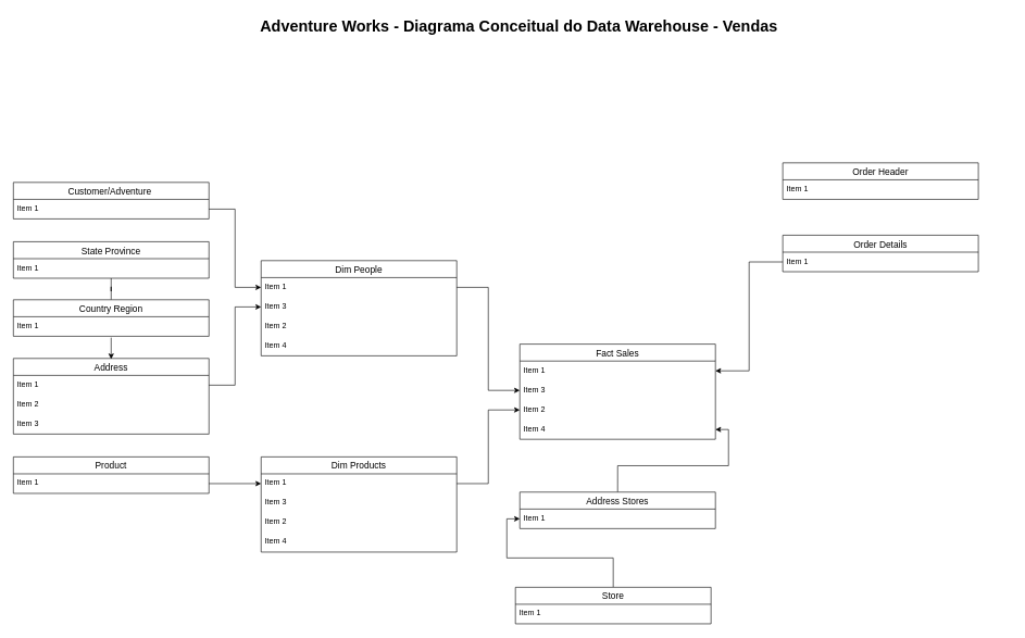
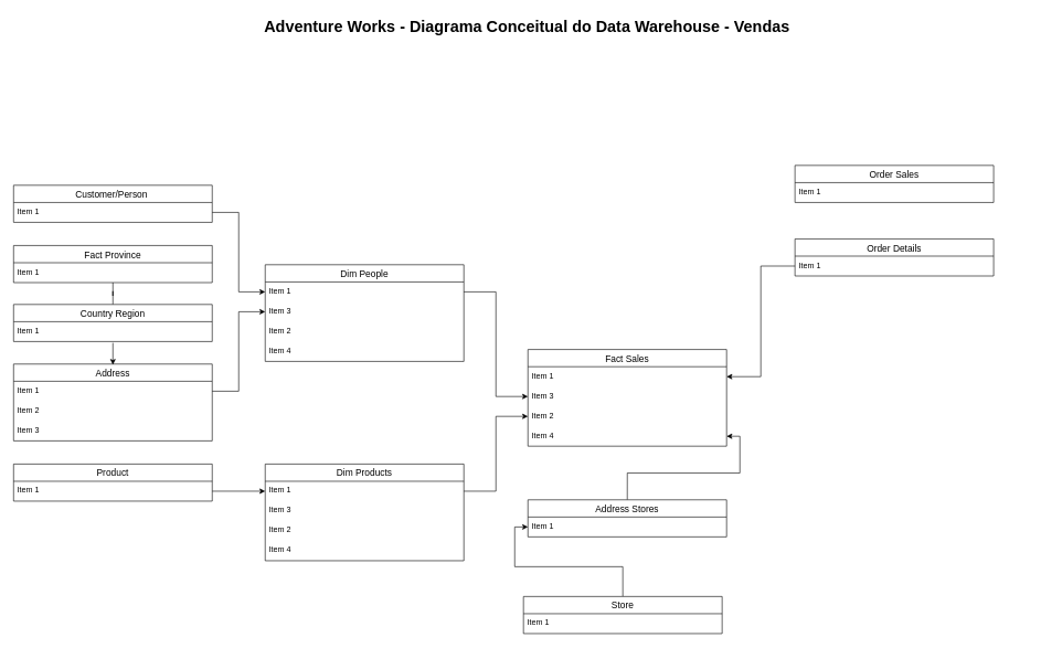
  <mxCell id="0" style=";html=1;" />
  <mxCell id="1" style=";html=1;" parent="0" />
  <mxCell id="2" value="Adventure Works - Diagrama Conceitual do Data Warehouse - Vendas" style="text;strokeColor=none;fillColor=none;html=1;fontSize=24;fontStyle=1;verticalAlign=middle;align=center;" parent="1" vertex="1"><mxGeometry x="40" y="20" width="1510" height="40" as="geometry" /></mxCell>
  <mxCell id="3" value="Dim People" style="swimlane;fontStyle=0;childLayout=stackLayout;horizontal=1;startSize=26;horizontalStack=0;resizeParent=1;resizeParentMax=0;resizeLast=0;collapsible=1;marginBottom=0;align=center;fontSize=14;" vertex="1" parent="1"><mxGeometry x="400" y="399" width="300" height="146" as="geometry" /></mxCell>
  <mxCell id="4" value="Item 1" style="text;strokeColor=none;fillColor=none;spacingLeft=4;spacingRight=4;overflow=hidden;rotatable=0;points=[[0,0.5],[1,0.5]];portConstraint=eastwest;fontSize=12;" vertex="1" parent="3"><mxGeometry y="26" width="300" height="30" as="geometry" /></mxCell>
  <mxCell id="5" value="Item 3" style="text;strokeColor=none;fillColor=none;spacingLeft=4;spacingRight=4;overflow=hidden;rotatable=0;points=[[0,0.5],[1,0.5]];portConstraint=eastwest;fontSize=12;" vertex="1" parent="3"><mxGeometry y="56" width="300" height="30" as="geometry" /></mxCell>
  <mxCell id="6" value="Item 2" style="text;strokeColor=none;fillColor=none;spacingLeft=4;spacingRight=4;overflow=hidden;rotatable=0;points=[[0,0.5],[1,0.5]];portConstraint=eastwest;fontSize=12;" vertex="1" parent="3"><mxGeometry y="86" width="300" height="30" as="geometry" /></mxCell>
  <mxCell id="7" value="Item 4" style="text;strokeColor=none;fillColor=none;spacingLeft=4;spacingRight=4;overflow=hidden;rotatable=0;points=[[0,0.5],[1,0.5]];portConstraint=eastwest;fontSize=12;" vertex="1" parent="3"><mxGeometry y="116" width="300" height="30" as="geometry" /></mxCell>
- <mxCell id="8" value="Customer/Adventure " style="swimlane;fontStyle=0;childLayout=stackLayout;horizontal=1;startSize=26;horizontalStack=0;resizeParent=1;resizeParentMax=0;resizeLast=0;collapsible=1;marginBottom=0;align=center;fontSize=14;" vertex="1" parent="1"><mxGeometry x="20" y="279" width="300" height="56" as="geometry" /></mxCell>
+ <mxCell id="8" value="Customer/Person " style="swimlane;fontStyle=0;childLayout=stackLayout;horizontal=1;startSize=26;horizontalStack=0;resizeParent=1;resizeParentMax=0;resizeLast=0;collapsible=1;marginBottom=0;align=center;fontSize=14;" vertex="1" parent="1"><mxGeometry x="20" y="279" width="300" height="56" as="geometry" /></mxCell>
  <mxCell id="9" value="Item 1" style="text;strokeColor=none;fillColor=none;spacingLeft=4;spacingRight=4;overflow=hidden;rotatable=0;points=[[0,0.5],[1,0.5]];portConstraint=eastwest;fontSize=12;" vertex="1" parent="8"><mxGeometry y="26" width="300" height="30" as="geometry" /></mxCell>
  <mxCell id="10" value="" style="edgeStyle=orthogonalEdgeStyle;rounded=0;orthogonalLoop=1;jettySize=auto;html=1;entryX=0.5;entryY=0;entryDx=0;entryDy=0;endArrow=none;" edge="1" parent="1" source="11" target="13"><mxGeometry relative="1" as="geometry" /></mxCell>
- <mxCell id="11" value="State Province" style="swimlane;fontStyle=0;childLayout=stackLayout;horizontal=1;startSize=26;horizontalStack=0;resizeParent=1;resizeParentMax=0;resizeLast=0;collapsible=1;marginBottom=0;align=center;fontSize=14;" vertex="1" parent="1"><mxGeometry x="20" y="370" width="300" height="56" as="geometry" /></mxCell>
+ <mxCell id="11" value="Fact Province" style="swimlane;fontStyle=0;childLayout=stackLayout;horizontal=1;startSize=26;horizontalStack=0;resizeParent=1;resizeParentMax=0;resizeLast=0;collapsible=1;marginBottom=0;align=center;fontSize=14;" vertex="1" parent="1"><mxGeometry x="20" y="370" width="300" height="56" as="geometry" /></mxCell>
  <mxCell id="12" value="Item 1" style="text;strokeColor=none;fillColor=none;spacingLeft=4;spacingRight=4;overflow=hidden;rotatable=0;points=[[0,0.5],[1,0.5]];portConstraint=eastwest;fontSize=12;" vertex="1" parent="11"><mxGeometry y="26" width="300" height="30" as="geometry" /></mxCell>
  <mxCell id="13" value="Country Region" style="swimlane;fontStyle=0;childLayout=stackLayout;horizontal=1;startSize=26;horizontalStack=0;resizeParent=1;resizeParentMax=0;resizeLast=0;collapsible=1;marginBottom=0;align=center;fontSize=14;" vertex="1" parent="1"><mxGeometry x="20" y="459" width="300" height="56" as="geometry" /></mxCell>
  <mxCell id="14" value="Item 1" style="text;strokeColor=none;fillColor=none;spacingLeft=4;spacingRight=4;overflow=hidden;rotatable=0;points=[[0,0.5],[1,0.5]];portConstraint=eastwest;fontSize=12;" vertex="1" parent="13"><mxGeometry y="26" width="300" height="30" as="geometry" /></mxCell>
  <mxCell id="15" value="Address" style="swimlane;fontStyle=0;childLayout=stackLayout;horizontal=1;startSize=26;horizontalStack=0;resizeParent=1;resizeParentMax=0;resizeLast=0;collapsible=1;marginBottom=0;align=center;fontSize=14;" vertex="1" parent="1"><mxGeometry x="20" y="549" width="300" height="116" as="geometry" /></mxCell>
  <mxCell id="16" value="Item 1" style="text;strokeColor=none;fillColor=none;spacingLeft=4;spacingRight=4;overflow=hidden;rotatable=0;points=[[0,0.5],[1,0.5]];portConstraint=eastwest;fontSize=12;" vertex="1" parent="15"><mxGeometry y="26" width="300" height="30" as="geometry" /></mxCell>
  <mxCell id="17" value="Item 2" style="text;strokeColor=none;fillColor=none;spacingLeft=4;spacingRight=4;overflow=hidden;rotatable=0;points=[[0,0.5],[1,0.5]];portConstraint=eastwest;fontSize=12;" vertex="1" parent="15"><mxGeometry y="56" width="300" height="30" as="geometry" /></mxCell>
  <mxCell id="18" value="Item 3" style="text;strokeColor=none;fillColor=none;spacingLeft=4;spacingRight=4;overflow=hidden;rotatable=0;points=[[0,0.5],[1,0.5]];portConstraint=eastwest;fontSize=12;" vertex="1" parent="15"><mxGeometry y="86" width="300" height="30" as="geometry" /></mxCell>
  <mxCell id="19" style="edgeStyle=orthogonalEdgeStyle;rounded=0;orthogonalLoop=1;jettySize=auto;html=1;" edge="1" parent="1" source="9" target="4"><mxGeometry relative="1" as="geometry" /></mxCell>
  <mxCell id="20" style="edgeStyle=orthogonalEdgeStyle;rounded=0;orthogonalLoop=1;jettySize=auto;html=1;exitX=1;exitY=0.5;exitDx=0;exitDy=0;" edge="1" parent="1" source="22" target="24"><mxGeometry relative="1" as="geometry" /></mxCell>
  <mxCell id="21" value="Product" style="swimlane;fontStyle=0;childLayout=stackLayout;horizontal=1;startSize=26;horizontalStack=0;resizeParent=1;resizeParentMax=0;resizeLast=0;collapsible=1;marginBottom=0;align=center;fontSize=14;" vertex="1" parent="1"><mxGeometry x="20" y="700" width="300" height="56" as="geometry" /></mxCell>
  <mxCell id="22" value="Item 1" style="text;strokeColor=none;fillColor=none;spacingLeft=4;spacingRight=4;overflow=hidden;rotatable=0;points=[[0,0.5],[1,0.5]];portConstraint=eastwest;fontSize=12;" vertex="1" parent="21"><mxGeometry y="26" width="300" height="30" as="geometry" /></mxCell>
  <mxCell id="23" value="Dim Products" style="swimlane;fontStyle=0;childLayout=stackLayout;horizontal=1;startSize=26;horizontalStack=0;resizeParent=1;resizeParentMax=0;resizeLast=0;collapsible=1;marginBottom=0;align=center;fontSize=14;" vertex="1" parent="1"><mxGeometry x="400" y="700" width="300" height="146" as="geometry" /></mxCell>
  <mxCell id="24" value="Item 1" style="text;strokeColor=none;fillColor=none;spacingLeft=4;spacingRight=4;overflow=hidden;rotatable=0;points=[[0,0.5],[1,0.5]];portConstraint=eastwest;fontSize=12;" vertex="1" parent="23"><mxGeometry y="26" width="300" height="30" as="geometry" /></mxCell>
  <mxCell id="25" value="Item 3" style="text;strokeColor=none;fillColor=none;spacingLeft=4;spacingRight=4;overflow=hidden;rotatable=0;points=[[0,0.5],[1,0.5]];portConstraint=eastwest;fontSize=12;" vertex="1" parent="23"><mxGeometry y="56" width="300" height="30" as="geometry" /></mxCell>
  <mxCell id="26" value="Item 2" style="text;strokeColor=none;fillColor=none;spacingLeft=4;spacingRight=4;overflow=hidden;rotatable=0;points=[[0,0.5],[1,0.5]];portConstraint=eastwest;fontSize=12;" vertex="1" parent="23"><mxGeometry y="86" width="300" height="30" as="geometry" /></mxCell>
  <mxCell id="27" value="Item 4" style="text;strokeColor=none;fillColor=none;spacingLeft=4;spacingRight=4;overflow=hidden;rotatable=0;points=[[0,0.5],[1,0.5]];portConstraint=eastwest;fontSize=12;" vertex="1" parent="23"><mxGeometry y="116" width="300" height="30" as="geometry" /></mxCell>
  <mxCell id="28" style="edgeStyle=orthogonalEdgeStyle;rounded=0;orthogonalLoop=1;jettySize=auto;html=1;exitX=0.5;exitY=0;exitDx=0;exitDy=0;entryX=1;entryY=0.5;entryDx=0;entryDy=0;" edge="1" parent="1" source="29" target="38"><mxGeometry relative="1" as="geometry" /></mxCell>
  <mxCell id="29" value="Address Stores" style="swimlane;fontStyle=0;childLayout=stackLayout;horizontal=1;startSize=26;horizontalStack=0;resizeParent=1;resizeParentMax=0;resizeLast=0;collapsible=1;marginBottom=0;align=center;fontSize=14;" vertex="1" parent="1"><mxGeometry x="796.75" y="754" width="300" height="56" as="geometry" /></mxCell>
  <mxCell id="30" value="Item 1" style="text;strokeColor=none;fillColor=none;spacingLeft=4;spacingRight=4;overflow=hidden;rotatable=0;points=[[0,0.5],[1,0.5]];portConstraint=eastwest;fontSize=12;" vertex="1" parent="29"><mxGeometry y="26" width="300" height="30" as="geometry" /></mxCell>
  <mxCell id="31" style="edgeStyle=orthogonalEdgeStyle;rounded=0;orthogonalLoop=1;jettySize=auto;html=1;" edge="1" parent="1" source="32" target="30"><mxGeometry relative="1" as="geometry" /></mxCell>
  <mxCell id="32" value="Store" style="swimlane;fontStyle=0;childLayout=stackLayout;horizontal=1;startSize=26;horizontalStack=0;resizeParent=1;resizeParentMax=0;resizeLast=0;collapsible=1;marginBottom=0;align=center;fontSize=14;" vertex="1" parent="1"><mxGeometry x="790" y="900" width="300" height="56" as="geometry" /></mxCell>
  <mxCell id="33" value="Item 1" style="text;strokeColor=none;fillColor=none;spacingLeft=4;spacingRight=4;overflow=hidden;rotatable=0;points=[[0,0.5],[1,0.5]];portConstraint=eastwest;fontSize=12;" vertex="1" parent="32"><mxGeometry y="26" width="300" height="30" as="geometry" /></mxCell>
  <mxCell id="34" value="Fact Sales" style="swimlane;fontStyle=0;childLayout=stackLayout;horizontal=1;startSize=26;horizontalStack=0;resizeParent=1;resizeParentMax=0;resizeLast=0;collapsible=1;marginBottom=0;align=center;fontSize=14;" vertex="1" parent="1"><mxGeometry x="796.75" y="527" width="300" height="146" as="geometry" /></mxCell>
  <mxCell id="35" value="Item 1" style="text;strokeColor=none;fillColor=none;spacingLeft=4;spacingRight=4;overflow=hidden;rotatable=0;points=[[0,0.5],[1,0.5]];portConstraint=eastwest;fontSize=12;" vertex="1" parent="34"><mxGeometry y="26" width="300" height="30" as="geometry" /></mxCell>
  <mxCell id="36" value="Item 3" style="text;strokeColor=none;fillColor=none;spacingLeft=4;spacingRight=4;overflow=hidden;rotatable=0;points=[[0,0.5],[1,0.5]];portConstraint=eastwest;fontSize=12;" vertex="1" parent="34"><mxGeometry y="56" width="300" height="30" as="geometry" /></mxCell>
  <mxCell id="37" value="Item 2" style="text;strokeColor=none;fillColor=none;spacingLeft=4;spacingRight=4;overflow=hidden;rotatable=0;points=[[0,0.5],[1,0.5]];portConstraint=eastwest;fontSize=12;" vertex="1" parent="34"><mxGeometry y="86" width="300" height="30" as="geometry" /></mxCell>
  <mxCell id="38" value="Item 4" style="text;strokeColor=none;fillColor=none;spacingLeft=4;spacingRight=4;overflow=hidden;rotatable=0;points=[[0,0.5],[1,0.5]];portConstraint=eastwest;fontSize=12;" vertex="1" parent="34"><mxGeometry y="116" width="300" height="30" as="geometry" /></mxCell>
- <mxCell id="39" value="Order Header" style="swimlane;fontStyle=0;childLayout=stackLayout;horizontal=1;startSize=26;horizontalStack=0;resizeParent=1;resizeParentMax=0;resizeLast=0;collapsible=1;marginBottom=0;align=center;fontSize=14;" vertex="1" parent="1"><mxGeometry x="1200" y="249" width="300" height="56" as="geometry" /></mxCell>
+ <mxCell id="39" value="Order Sales" style="swimlane;fontStyle=0;childLayout=stackLayout;horizontal=1;startSize=26;horizontalStack=0;resizeParent=1;resizeParentMax=0;resizeLast=0;collapsible=1;marginBottom=0;align=center;fontSize=14;" vertex="1" parent="1"><mxGeometry x="1200" y="249" width="300" height="56" as="geometry" /></mxCell>
  <mxCell id="40" value="Item 1" style="text;strokeColor=none;fillColor=none;spacingLeft=4;spacingRight=4;overflow=hidden;rotatable=0;points=[[0,0.5],[1,0.5]];portConstraint=eastwest;fontSize=12;" vertex="1" parent="39"><mxGeometry y="26" width="300" height="30" as="geometry" /></mxCell>
  <mxCell id="41" value="Order Details" style="swimlane;fontStyle=0;childLayout=stackLayout;horizontal=1;startSize=26;horizontalStack=0;resizeParent=1;resizeParentMax=0;resizeLast=0;collapsible=1;marginBottom=0;align=center;fontSize=14;" vertex="1" parent="1"><mxGeometry x="1200" y="360" width="300" height="56" as="geometry" /></mxCell>
  <mxCell id="42" value="Item 1" style="text;strokeColor=none;fillColor=none;spacingLeft=4;spacingRight=4;overflow=hidden;rotatable=0;points=[[0,0.5],[1,0.5]];portConstraint=eastwest;fontSize=12;" vertex="1" parent="41"><mxGeometry y="26" width="300" height="30" as="geometry" /></mxCell>
  <mxCell id="43" style="edgeStyle=orthogonalEdgeStyle;rounded=0;orthogonalLoop=1;jettySize=auto;html=1;" edge="1" parent="1" source="16" target="5"><mxGeometry relative="1" as="geometry" /></mxCell>
  <mxCell id="44" value="" style="edgeStyle=orthogonalEdgeStyle;rounded=0;orthogonalLoop=1;jettySize=auto;html=1;entryX=0.5;entryY=0;entryDx=0;entryDy=0;" edge="1" parent="1"><mxGeometry relative="1" as="geometry"><mxPoint x="170" y="517" as="sourcePoint" /><mxPoint x="170" y="550" as="targetPoint" /></mxGeometry></mxCell>
  <mxCell id="45" style="edgeStyle=orthogonalEdgeStyle;rounded=0;orthogonalLoop=1;jettySize=auto;html=1;entryX=1;entryY=0.5;entryDx=0;entryDy=0;" edge="1" parent="1" source="42" target="35"><mxGeometry relative="1" as="geometry" /></mxCell>
  <mxCell id="46" style="edgeStyle=orthogonalEdgeStyle;rounded=0;orthogonalLoop=1;jettySize=auto;html=1;" edge="1" parent="1" source="4" target="36"><mxGeometry relative="1" as="geometry" /></mxCell>
  <mxCell id="47" style="edgeStyle=orthogonalEdgeStyle;rounded=0;orthogonalLoop=1;jettySize=auto;html=1;" edge="1" parent="1" source="24" target="37"><mxGeometry relative="1" as="geometry" /></mxCell>
